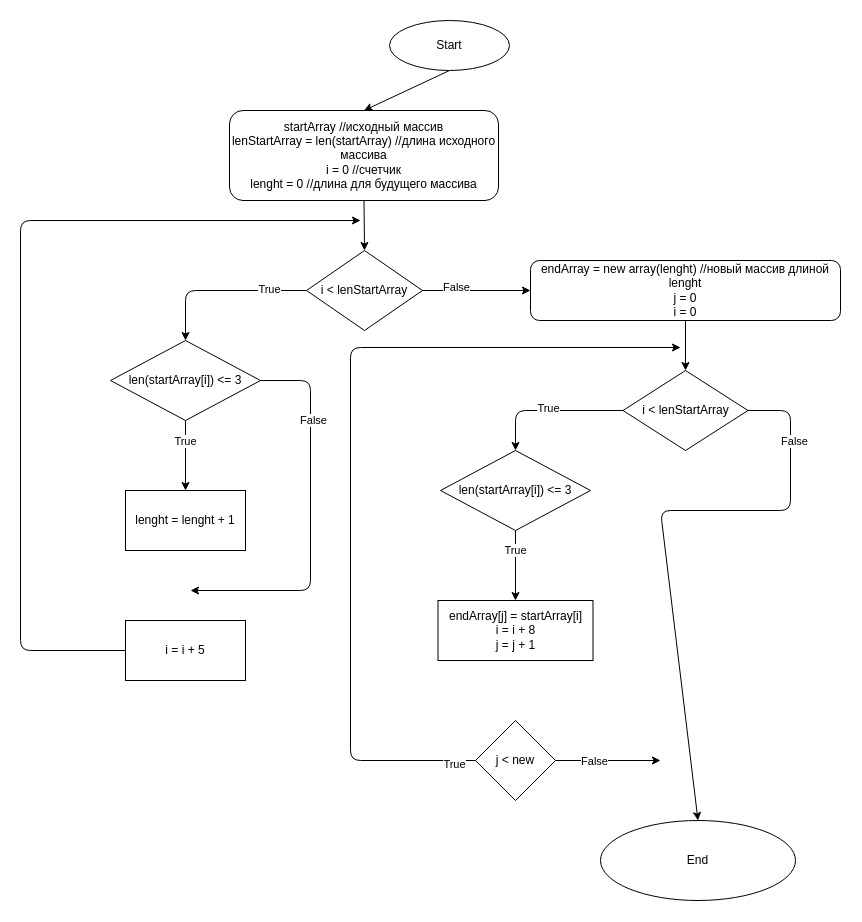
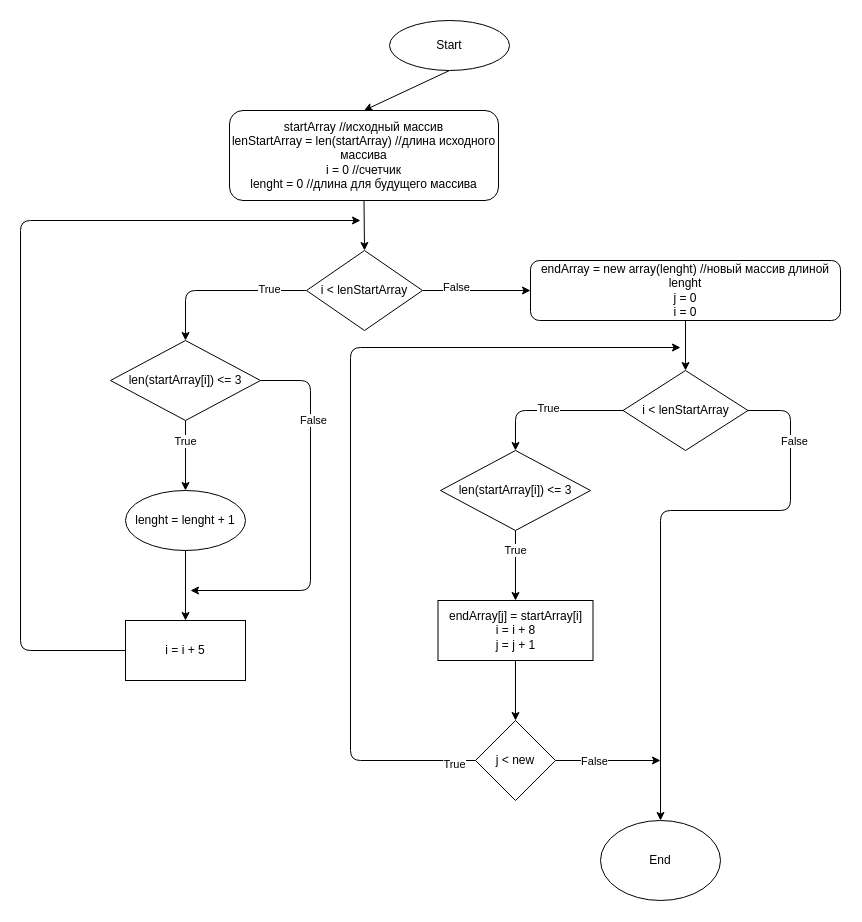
  <mxCell id="0" />
  <mxCell id="1" parent="0" />
  <mxCell id="2" style="edgeStyle=none;html=1;exitX=0.5;exitY=1;exitDx=0;exitDy=0;entryX=0.5;entryY=0;entryDx=0;entryDy=0;" parent="1" source="3" target="5" edge="1"><mxGeometry relative="1" as="geometry" /></mxCell>
  <mxCell id="3" value="Start" style="ellipse;whiteSpace=wrap;html=1;" parent="1" vertex="1"><mxGeometry x="389" y="20" width="120" height="50" as="geometry" /></mxCell>
  <mxCell id="4" style="edgeStyle=none;html=1;exitX=0.5;exitY=1;exitDx=0;exitDy=0;entryX=0.5;entryY=0;entryDx=0;entryDy=0;" parent="1" source="5" target="10" edge="1"><mxGeometry relative="1" as="geometry" /></mxCell>
  <mxCell id="5" value="startArray //исходный массив&lt;br&gt;lenStartArray = len(startArray) //длина исходного массива&lt;br&gt;i = 0 //счетчик&lt;br&gt;lenght = 0 //длина для будущего массива" style="rounded=1;whiteSpace=wrap;html=1;" parent="1" vertex="1"><mxGeometry x="229" y="110" width="269" height="90" as="geometry" /></mxCell>
  <mxCell id="6" style="edgeStyle=none;html=1;exitX=0;exitY=0.5;exitDx=0;exitDy=0;entryX=0.5;entryY=0;entryDx=0;entryDy=0;" parent="1" source="10" target="15" edge="1"><mxGeometry relative="1" as="geometry"><mxPoint x="180" y="360" as="targetPoint" /><Array as="points"><mxPoint x="185" y="290" /></Array></mxGeometry></mxCell>
  <mxCell id="7" value="True" style="edgeLabel;html=1;align=center;verticalAlign=middle;resizable=0;points=[];" parent="6" vertex="1" connectable="0"><mxGeometry x="-0.551" y="-2" relative="1" as="geometry"><mxPoint as="offset" /></mxGeometry></mxCell>
  <mxCell id="8" style="edgeStyle=none;html=1;exitX=1;exitY=0.5;exitDx=0;exitDy=0;entryX=0;entryY=0.5;entryDx=0;entryDy=0;" parent="1" source="10" target="21" edge="1"><mxGeometry relative="1" as="geometry" /></mxCell>
  <mxCell id="9" value="False" style="edgeLabel;html=1;align=center;verticalAlign=middle;resizable=0;points=[];" parent="8" vertex="1" connectable="0"><mxGeometry x="-0.389" y="4" relative="1" as="geometry"><mxPoint as="offset" /></mxGeometry></mxCell>
  <mxCell id="10" value="i &amp;lt; lenStartArray" style="rhombus;whiteSpace=wrap;html=1;" parent="1" vertex="1"><mxGeometry x="306" y="250" width="116" height="80" as="geometry" /></mxCell>
  <mxCell id="11" style="edgeStyle=none;html=1;exitX=0.5;exitY=1;exitDx=0;exitDy=0;entryX=0.5;entryY=0;entryDx=0;entryDy=0;" parent="1" source="15" target="17" edge="1"><mxGeometry relative="1" as="geometry" /></mxCell>
  <mxCell id="12" value="True" style="edgeLabel;html=1;align=center;verticalAlign=middle;resizable=0;points=[];" parent="11" vertex="1" connectable="0"><mxGeometry x="-0.429" y="-1" relative="1" as="geometry"><mxPoint as="offset" /></mxGeometry></mxCell>
  <mxCell id="13" style="edgeStyle=none;html=1;exitX=1;exitY=0.5;exitDx=0;exitDy=0;" parent="1" source="15" edge="1"><mxGeometry relative="1" as="geometry"><mxPoint x="190" y="590" as="targetPoint" /><Array as="points"><mxPoint x="310" y="380" /><mxPoint x="310" y="590" /></Array></mxGeometry></mxCell>
  <mxCell id="14" value="False" style="edgeLabel;html=1;align=center;verticalAlign=middle;resizable=0;points=[];" parent="13" vertex="1" connectable="0"><mxGeometry x="-0.532" y="2" relative="1" as="geometry"><mxPoint as="offset" /></mxGeometry></mxCell>
  <mxCell id="15" value="len(startArray[i]) &amp;lt;= 3" style="rhombus;whiteSpace=wrap;html=1;" parent="1" vertex="1"><mxGeometry x="110" y="340" width="150" height="80" as="geometry" /></mxCell>
- <mxCell id="17" value="lenght = lenght + 1" style="rounded=0;whiteSpace=wrap;html=1;" parent="1" vertex="1"><mxGeometry x="125" y="490" width="120" height="60" as="geometry" /></mxCell>
+ <mxCell id="16" style="edgeStyle=none;html=1;exitX=0.5;exitY=1;exitDx=0;exitDy=0;entryX=0.5;entryY=0;entryDx=0;entryDy=0;" parent="1" source="17" target="19" edge="1"><mxGeometry relative="1" as="geometry" /></mxCell>
+ <mxCell id="17" value="lenght = lenght + 1" style="ellipse;whiteSpace=wrap;html=1;" parent="1" vertex="1"><mxGeometry x="125" y="490" width="120" height="60" as="geometry" /></mxCell>
  <mxCell id="18" style="edgeStyle=none;html=1;exitX=0;exitY=0.5;exitDx=0;exitDy=0;" parent="1" source="19" edge="1"><mxGeometry relative="1" as="geometry"><mxPoint x="360" y="220" as="targetPoint" /><Array as="points"><mxPoint x="20" y="650" /><mxPoint x="20" y="220" /></Array></mxGeometry></mxCell>
  <mxCell id="19" value="i = i + 5" style="rounded=0;whiteSpace=wrap;html=1;" parent="1" vertex="1"><mxGeometry x="125" y="620" width="120" height="60" as="geometry" /></mxCell>
  <mxCell id="20" style="edgeStyle=none;html=1;exitX=0.5;exitY=1;exitDx=0;exitDy=0;entryX=0.5;entryY=0;entryDx=0;entryDy=0;" parent="1" source="21" target="31" edge="1"><mxGeometry relative="1" as="geometry" /></mxCell>
  <mxCell id="21" value="endArray = new array(lenght) //новый массив длиной lenght&lt;br&gt;j = 0&lt;br&gt;i = 0" style="rounded=1;whiteSpace=wrap;html=1;" parent="1" vertex="1"><mxGeometry x="530" y="260" width="310" height="60" as="geometry" /></mxCell>
  <mxCell id="22" style="edgeStyle=none;html=1;exitX=0.5;exitY=1;exitDx=0;exitDy=0;entryX=0.5;entryY=0;entryDx=0;entryDy=0;" parent="1" source="24" target="26" edge="1"><mxGeometry relative="1" as="geometry" /></mxCell>
  <mxCell id="23" value="True" style="edgeLabel;html=1;align=center;verticalAlign=middle;resizable=0;points=[];" parent="22" vertex="1" connectable="0"><mxGeometry x="-0.457" y="-1" relative="1" as="geometry"><mxPoint as="offset" /></mxGeometry></mxCell>
  <mxCell id="24" value="len(startArray[i]) &amp;lt;= 3" style="rhombus;whiteSpace=wrap;html=1;" parent="1" vertex="1"><mxGeometry x="440" y="450" width="150" height="80" as="geometry" /></mxCell>
+ <mxCell id="25" style="edgeStyle=none;html=1;exitX=0.5;exitY=1;exitDx=0;exitDy=0;entryX=0.5;entryY=0;entryDx=0;entryDy=0;" parent="1" source="26" target="36" edge="1"><mxGeometry relative="1" as="geometry" /></mxCell>
  <mxCell id="26" value="endArray[j] = startArray[i]&lt;br&gt;i = i + 8&lt;br&gt;j = j + 1" style="rounded=0;whiteSpace=wrap;html=1;" parent="1" vertex="1"><mxGeometry x="437.5" y="600" width="155" height="60" as="geometry" /></mxCell>
  <mxCell id="27" style="edgeStyle=none;html=1;exitX=0;exitY=0.5;exitDx=0;exitDy=0;entryX=0.5;entryY=0;entryDx=0;entryDy=0;" parent="1" source="31" target="24" edge="1"><mxGeometry relative="1" as="geometry"><Array as="points"><mxPoint x="515" y="410" /></Array></mxGeometry></mxCell>
  <mxCell id="28" value="True" style="edgeLabel;html=1;align=center;verticalAlign=middle;resizable=0;points=[];" parent="27" vertex="1" connectable="0"><mxGeometry x="0.037" y="-3" relative="1" as="geometry"><mxPoint x="1" as="offset" /></mxGeometry></mxCell>
  <mxCell id="29" style="edgeStyle=none;html=1;exitX=1;exitY=0.5;exitDx=0;exitDy=0;entryX=0.5;entryY=0;entryDx=0;entryDy=0;" parent="1" source="31" target="37" edge="1"><mxGeometry relative="1" as="geometry"><Array as="points"><mxPoint x="730" y="410" /><mxPoint x="790" y="410" /><mxPoint x="790" y="510" /><mxPoint x="660" y="510" /></Array></mxGeometry></mxCell>
  <mxCell id="30" value="False" style="edgeLabel;html=1;align=center;verticalAlign=middle;resizable=0;points=[];" parent="29" vertex="1" connectable="0"><mxGeometry x="-0.723" y="3" relative="1" as="geometry"><mxPoint y="22" as="offset" /></mxGeometry></mxCell>
  <mxCell id="31" value="i &amp;lt; lenStartArray" style="rhombus;whiteSpace=wrap;html=1;" parent="1" vertex="1"><mxGeometry x="622.5" y="370" width="125" height="80" as="geometry" /></mxCell>
  <mxCell id="32" style="edgeStyle=none;html=1;exitX=0;exitY=0.5;exitDx=0;exitDy=0;" parent="1" source="36" edge="1"><mxGeometry relative="1" as="geometry"><mxPoint x="680" y="347" as="targetPoint" /><Array as="points"><mxPoint x="350" y="760" /><mxPoint x="350" y="347" /></Array></mxGeometry></mxCell>
  <mxCell id="33" value="True" style="edgeLabel;html=1;align=center;verticalAlign=middle;resizable=0;points=[];" parent="32" vertex="1" connectable="0"><mxGeometry x="-0.949" y="3" relative="1" as="geometry"><mxPoint as="offset" /></mxGeometry></mxCell>
  <mxCell id="34" style="edgeStyle=none;html=1;exitX=1;exitY=0.5;exitDx=0;exitDy=0;" parent="1" source="36" edge="1"><mxGeometry relative="1" as="geometry"><mxPoint x="660" y="760" as="targetPoint" /></mxGeometry></mxCell>
  <mxCell id="35" value="False" style="edgeLabel;html=1;align=center;verticalAlign=middle;resizable=0;points=[];" parent="34" vertex="1" connectable="0"><mxGeometry x="0.321" y="2" relative="1" as="geometry"><mxPoint x="-31" y="2" as="offset" /></mxGeometry></mxCell>
  <mxCell id="36" value="j &amp;lt; new" style="rhombus;whiteSpace=wrap;html=1;" parent="1" vertex="1"><mxGeometry x="475" y="720" width="80" height="80" as="geometry" /></mxCell>
- <mxCell id="37" value="End" style="ellipse;whiteSpace=wrap;html=1;" parent="1" vertex="1"><mxGeometry x="600" y="820" width="195" height="80" as="geometry" /></mxCell>
+ <mxCell id="37" value="End" style="ellipse;whiteSpace=wrap;html=1;" parent="1" vertex="1"><mxGeometry x="600" y="820" width="120" height="80" as="geometry" /></mxCell>
